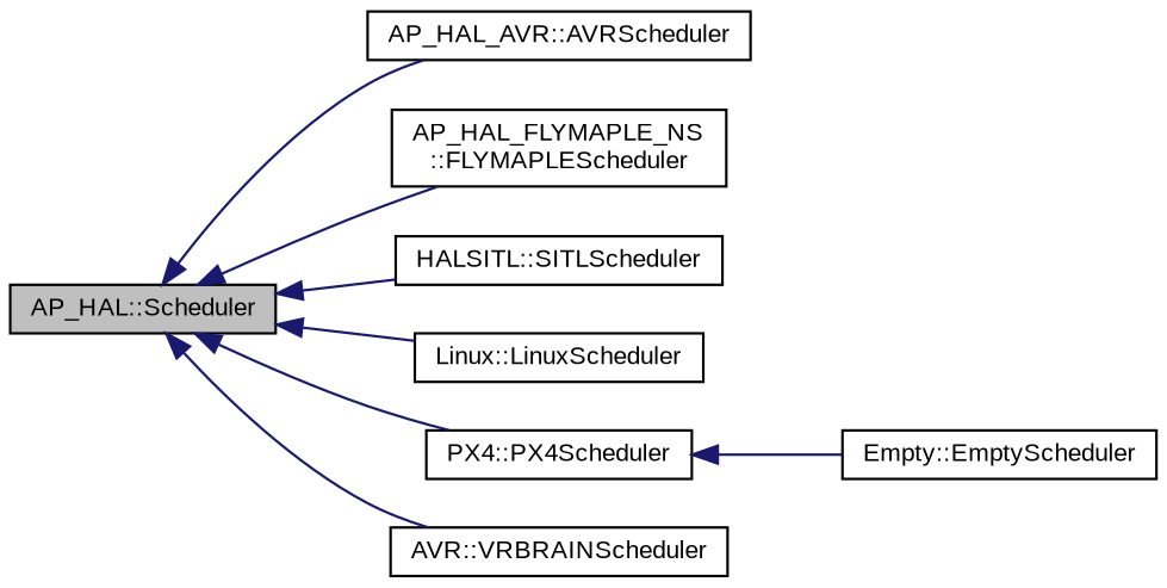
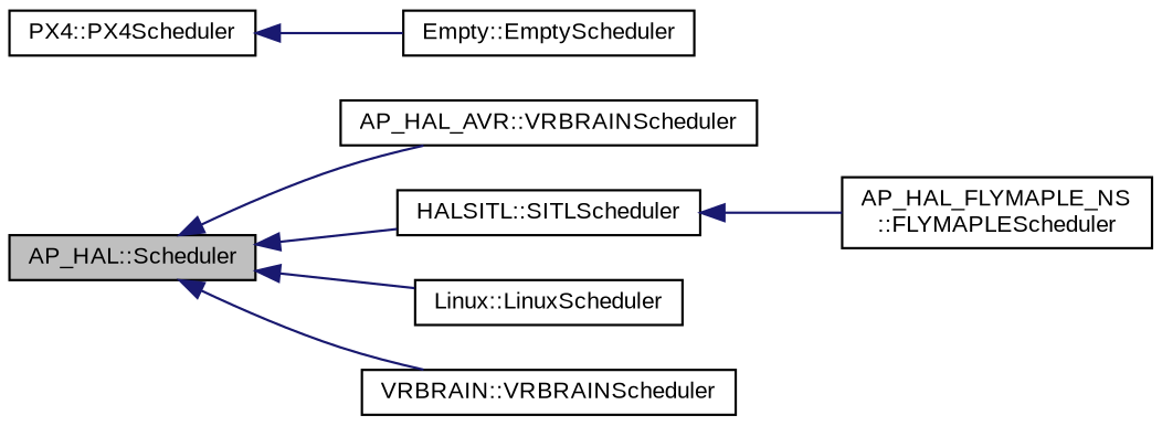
  digraph {
    fontname="Liberation Sans"
    rankdir=LR
    node [color=black fillcolor=white fontname="Liberation Sans" fontsize=10 shape=record style=filled]
    edge [color=midnightblue dir=back fontname="Liberation Sans" fontsize=10 labelfontname=Helvetica labelfontsize=10 style=solid]
    n1 [fillcolor=grey75 fontcolor=black height=0.2 label="AP_HAL::Scheduler" width=0.4]
-   n2 [height=0.2 label="AP_HAL_AVR::AVRScheduler" width=0.4]
+   n2 [height=0.2 label="AP_HAL_AVR::VRBRAINScheduler" width=0.4]
    n3 [height=0.2 label="AP_HAL_FLYMAPLE_NS\l::FLYMAPLEScheduler" width=0.4]
    n4 [height=0.2 label="HALSITL::SITLScheduler" width=0.4]
    n5 [height=0.2 label="Linux::LinuxScheduler" width=0.4]
    n6 [height=0.2 label="PX4::PX4Scheduler" width=0.4]
-   n7 [height=0.2 label="AVR::VRBRAINScheduler" width=0.4]
+   n7 [height=0.2 label="VRBRAIN::VRBRAINScheduler" width=0.4]
    n8 [height=0.2 label="Empty::EmptyScheduler" width=0.4]
    n1 -> n2
-   n1 -> n3
+   n4 -> n3
    n1 -> n4
    n1 -> n5
-   n1 -> n6
    n1 -> n7
    n6 -> n8
  }
